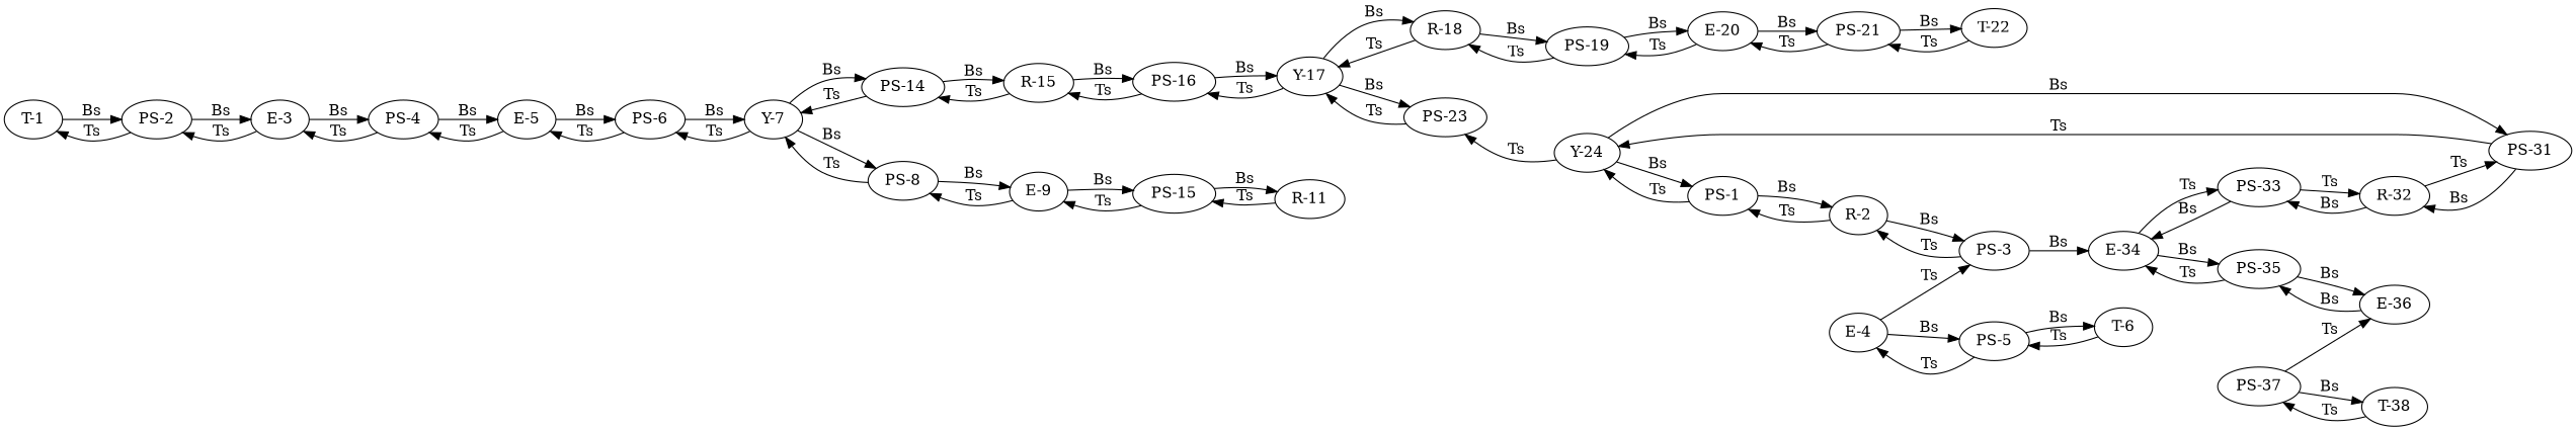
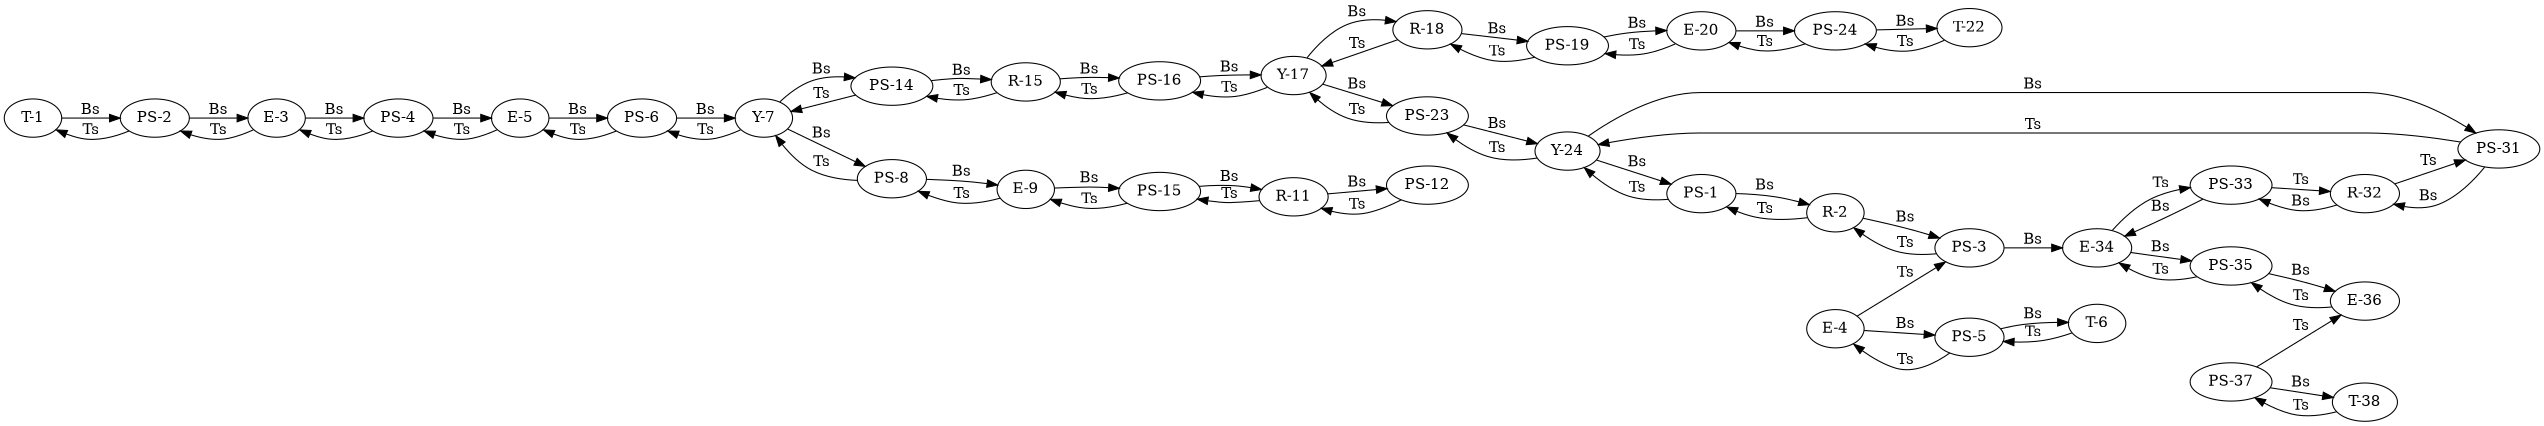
  digraph {
    rankdir=LR
    n1 [label="T-1"]
    n2 [label="PS-2"]
    n3 [label="E-3"]
    n4 [label="PS-4"]
    n5 [label="E-5"]
    n6 [label="PS-6"]
    n7 [label="Y-7"]
    n8 [label="PS-14"]
    n9 [label="PS-8"]
    n10 [label="R-15"]
    n11 [label="E-9"]
+   n12 [label="PS-12"]
    n13 [label="R-11"]
    n14 [label="PS-16"]
    n15 [label="Y-17"]
    n16 [label="R-18"]
    n17 [label="PS-23"]
    n18 [label="PS-19"]
    n19 [label="Y-24"]
    n20 [label="T-22"]
-   n21 [label="PS-21"]
+   n21 [label="PS-24"]
    n22 [label="E-20"]
    n23 [label="PS-31"]
    n24 [label="PS-1"]
    n25 [label="R-32"]
    n26 [label="R-2"]
    n27 [label="T-6"]
    n28 [label="PS-5"]
    n29 [label="E-4"]
    n30 [label="PS-33"]
    n31 [label="E-34"]
    n32 [label="PS-35"]
    n33 [label="E-36"]
    n34 [label="PS-37"]
    n35 [label="T-38"]
    n36 [label="PS-15"]
    n37 [label="PS-3"]
    n1 -> n2 [label=Bs]
    n2 -> n1 [label=Ts]
    n2 -> n3 [label=Bs]
    n3 -> n2 [label=Ts]
    n3 -> n4 [label=Bs]
    n4 -> n3 [label=Ts]
    n4 -> n5 [label=Bs]
    n5 -> n4 [label=Ts]
    n5 -> n6 [label=Bs]
    n6 -> n5 [label=Ts]
    n6 -> n7 [label=Bs]
    n7 -> n6 [label=Ts]
    n7 -> n8 [label=Bs]
    n7 -> n9 [label=Bs]
    n8 -> n7 [label=Ts]
    n8 -> n10 [label=Bs]
    n9 -> n7 [label=Ts]
    n9 -> n11 [label=Bs]
    n10 -> n8 [label=Ts]
    n10 -> n14 [label=Bs]
    n11 -> n9 [label=Ts]
    n11 -> n36 [label=Bs]
+   n12 -> n13 [label=Ts]
+   n13 -> n12 [label=Bs]
    n13 -> n36 [label=Ts]
    n14 -> n10 [label=Ts]
    n14 -> n15 [label=Bs]
    n15 -> n14 [label=Ts]
    n15 -> n16 [label=Bs]
    n15 -> n17 [label=Bs]
    n16 -> n15 [label=Ts]
    n16 -> n18 [label=Bs]
    n17 -> n15 [label=Ts]
+   n17 -> n19 [label=Bs]
    n18 -> n16 [label=Ts]
    n18 -> n22 [label=Bs]
    n19 -> n17 [label=Ts]
    n19 -> n23 [label=Bs]
    n19 -> n24 [label=Bs]
    n20 -> n21 [label=Ts]
    n21 -> n20 [label=Bs]
    n21 -> n22 [label=Ts]
    n22 -> n18 [label=Ts]
    n22 -> n21 [label=Bs]
    n23 -> n19 [label=Ts]
    n23 -> n25 [label=Bs]
    n24 -> n19 [label=Ts]
    n24 -> n26 [label=Bs]
    n25 -> n23 [label=Ts]
    n25 -> n30 [label=Bs]
    n26 -> n24 [label=Ts]
    n26 -> n37 [label=Bs]
    n27 -> n28 [label=Ts]
    n28 -> n27 [label=Bs]
    n28 -> n29 [label=Ts]
    n29 -> n28 [label=Bs]
    n29 -> n37 [label=Ts]
    n30 -> n25 [label=Ts]
    n30 -> n31 [label=Bs]
    n31 -> n30 [label=Ts]
    n31 -> n32 [label=Bs]
    n32 -> n31 [label=Ts]
    n32 -> n33 [label=Bs]
-   n33 -> n32 [label=Bs]
+   n33 -> n32 [label=Ts]
    n34 -> n33 [label=Ts]
    n34 -> n35 [label=Bs]
    n35 -> n34 [label=Ts]
    n36 -> n11 [label=Ts]
    n36 -> n13 [label=Bs]
    n37 -> n26 [label=Ts]
    n37 -> n31 [label=Bs]
  }
